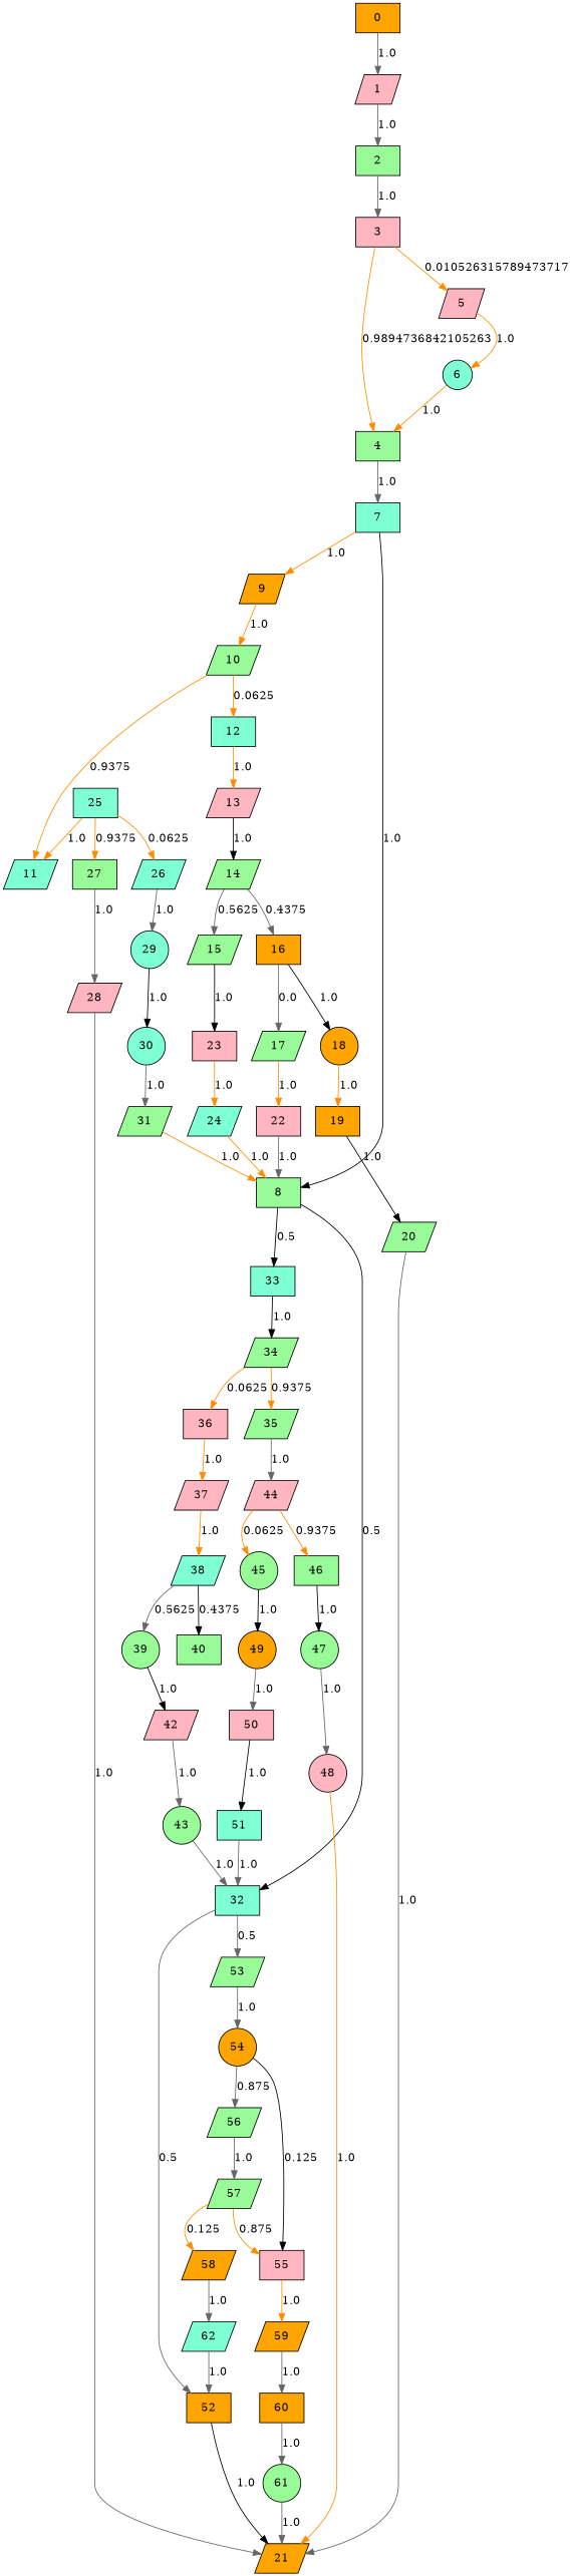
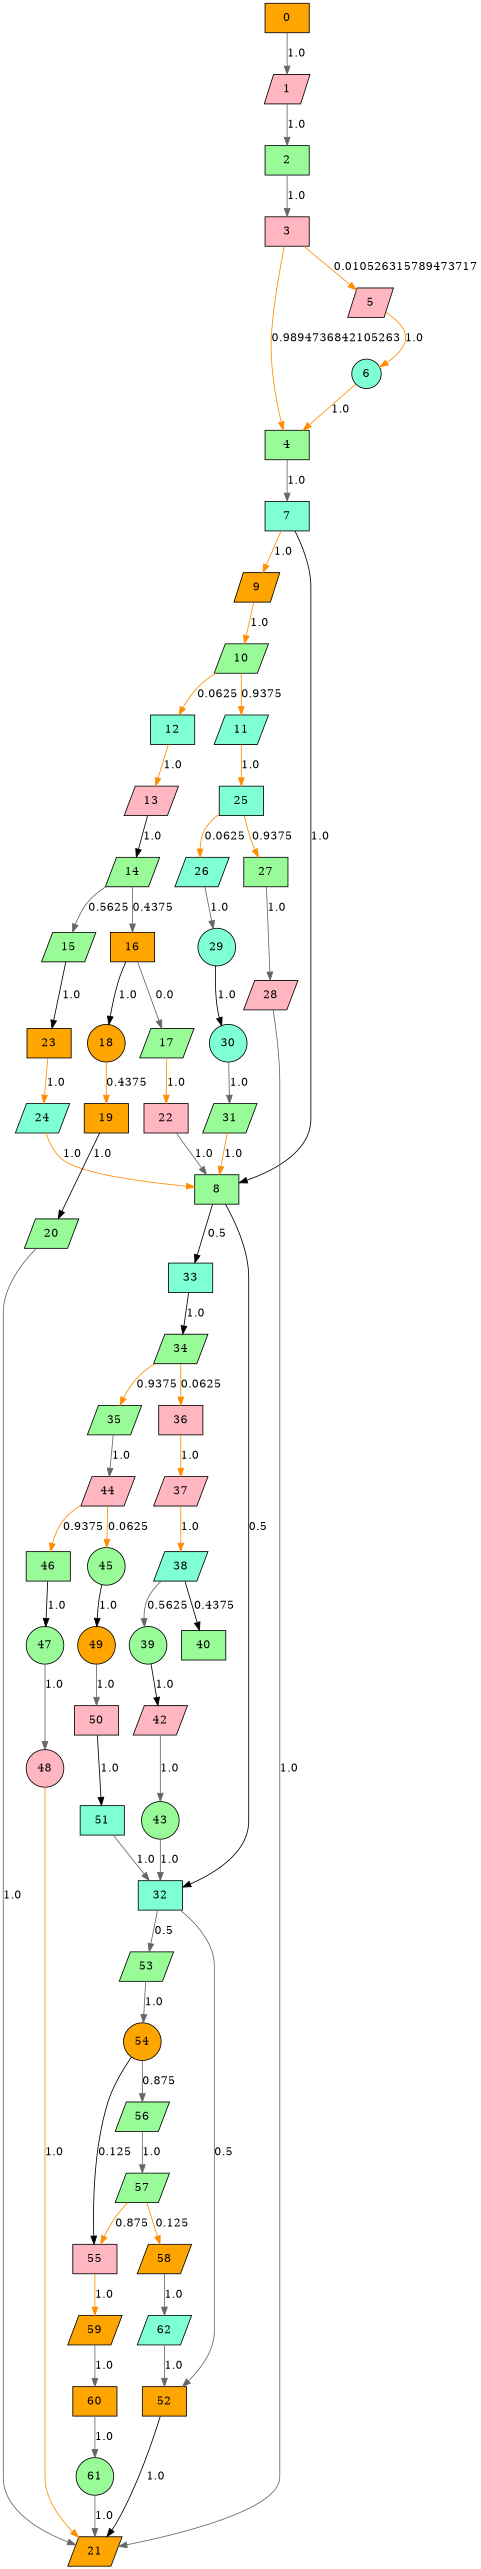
  digraph {
    node [fillcolor=palegreen shape=parallelogram style=filled]
    edge [color=gray40]
    0 [fillcolor=orange shape=box]
    1 [fillcolor=lightpink]
    2 [shape=box]
    3 [fillcolor=lightpink shape=box]
    4 [shape=box]
    5 [fillcolor=lightpink]
    7 [fillcolor=aquamarine shape=box]
    6 [fillcolor=aquamarine shape=circle]
    8 [shape=box]
    9 [fillcolor=orange]
    32 [fillcolor=aquamarine shape=box]
    33 [fillcolor=aquamarine shape=box]
    10
    52 [fillcolor=orange shape=box]
    53
    34
    11 [fillcolor=aquamarine]
    12 [fillcolor=aquamarine shape=box]
    25 [fillcolor=aquamarine shape=box]
    13 [fillcolor=lightpink]
    26 [fillcolor=aquamarine]
    27 [shape=box]
    14
    15
    16 [fillcolor=orange shape=box]
-   23 [fillcolor=lightpink shape=box]
+   23 [fillcolor=orange shape=box]
    17
    18 [fillcolor=orange shape=circle]
    24 [fillcolor=aquamarine]
    22 [fillcolor=lightpink shape=box]
    19 [fillcolor=orange shape=box]
    20
    21 [fillcolor=orange]
    29 [fillcolor=aquamarine shape=circle]
    28 [fillcolor=lightpink]
    30 [fillcolor=aquamarine shape=circle]
    31
    54 [fillcolor=orange shape=circle]
    35
    36 [fillcolor=lightpink shape=box]
    44 [fillcolor=lightpink]
    37 [fillcolor=lightpink]
    45 [shape=circle]
    46 [shape=box]
    38 [fillcolor=aquamarine]
    39 [shape=circle]
    40 [shape=box]
    42 [fillcolor=lightpink]
    43 [shape=circle]
    49 [fillcolor=orange shape=circle]
    47 [shape=circle]
    50 [fillcolor=lightpink shape=box]
    48 [fillcolor=lightpink shape=circle]
    51 [fillcolor=aquamarine shape=box]
    55 [fillcolor=lightpink shape=box]
    56
    59 [fillcolor=orange]
    57
    60 [fillcolor=orange shape=box]
    58 [fillcolor=orange]
    62 [fillcolor=aquamarine]
    61 [shape=circle]
    0 -> 1 [label=1.0]
    1 -> 2 [label=1.0]
    2 -> 3 [label=1.0]
    3 -> 4 [color=darkorange label=0.9894736842105263]
    3 -> 5 [color=darkorange label=0.010526315789473717]
    4 -> 7 [label=1.0]
    5 -> 6 [color=darkorange label=1.0]
    7 -> 8 [color=black label=1.0]
    7 -> 9 [color=darkorange label=1.0]
    6 -> 4 [color=darkorange label=1.0]
    8 -> 32 [color=black label=0.5]
    8 -> 33 [color=black label=0.5]
    9 -> 10 [color=darkorange label=1.0]
    32 -> 52 [label=0.5]
    32 -> 53 [label=0.5]
    33 -> 34 [color=black label=1.0]
    10 -> 11 [color=darkorange label=0.9375]
    10 -> 12 [color=darkorange label=0.0625]
    52 -> 21 [color=black label=1.0]
    53 -> 54 [label=1.0]
    34 -> 35 [color=darkorange label=0.9375]
    34 -> 36 [color=darkorange label=0.0625]
-   25 -> 11 [color=darkorange label=1.0]
+   11 -> 25 [color=darkorange label=1.0]
    12 -> 13 [color=darkorange label=1.0]
    25 -> 26 [color=darkorange label=0.0625]
    25 -> 27 [color=darkorange label=0.9375]
    13 -> 14 [color=black label=1.0]
    26 -> 29 [label=1.0]
    27 -> 28 [label=1.0]
    14 -> 15 [label=0.5625]
    14 -> 16 [label=0.4375]
    15 -> 23 [color=black label=1.0]
    16 -> 17 [label=0.0]
    16 -> 18 [color=black label=1.0]
    23 -> 24 [color=darkorange label=1.0]
    17 -> 22 [color=darkorange label=1.0]
-   18 -> 19 [color=darkorange label=1.0]
+   18 -> 19 [color=darkorange label=0.4375]
    24 -> 8 [color=darkorange label=1.0]
    22 -> 8 [label=1.0]
    19 -> 20 [color=black label=1.0]
    20 -> 21 [label=1.0]
    29 -> 30 [color=black label=1.0]
    28 -> 21 [label=1.0]
    30 -> 31 [label=1.0]
    31 -> 8 [color=darkorange label=1.0]
    54 -> 55 [color=black label=0.125]
    54 -> 56 [label=0.875]
    35 -> 44 [label=1.0]
    36 -> 37 [color=darkorange label=1.0]
    44 -> 45 [color=darkorange label=0.0625]
    44 -> 46 [color=darkorange label=0.9375]
    37 -> 38 [color=darkorange label=1.0]
    45 -> 49 [color=black label=1.0]
    46 -> 47 [color=black label=1.0]
    38 -> 39 [label=0.5625]
    38 -> 40 [color=black label=0.4375]
    39 -> 42 [color=black label=1.0]
    42 -> 43 [label=1.0]
    43 -> 32 [label=1.0]
    49 -> 50 [label=1.0]
    47 -> 48 [label=1.0]
    50 -> 51 [color=black label=1.0]
    48 -> 21 [color=darkorange label=1.0]
    51 -> 32 [label=1.0]
    55 -> 59 [color=darkorange label=1.0]
    56 -> 57 [label=1.0]
    59 -> 60 [label=1.0]
    57 -> 55 [color=darkorange label=0.875]
    57 -> 58 [color=darkorange label=0.125]
    60 -> 61 [label=1.0]
    58 -> 62 [label=1.0]
    62 -> 52 [label=1.0]
    61 -> 21 [label=1.0]
  }
